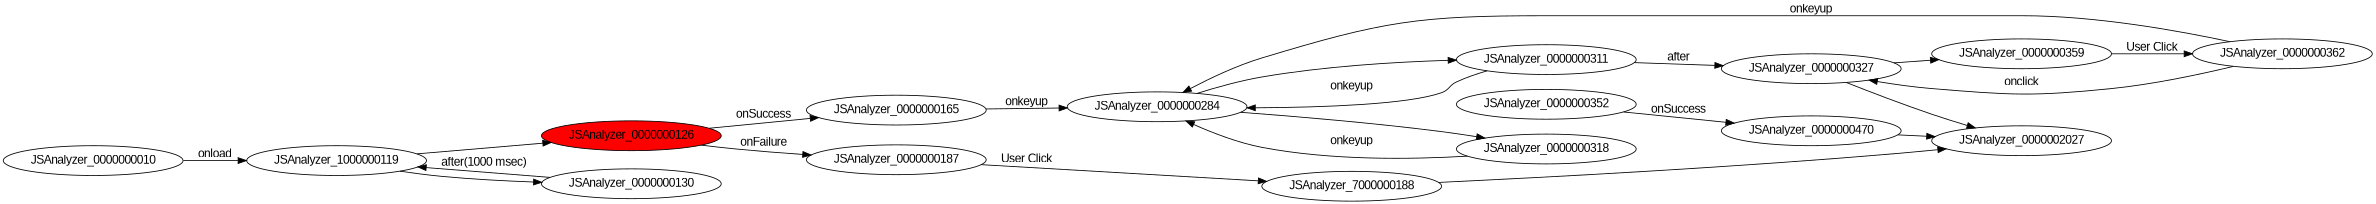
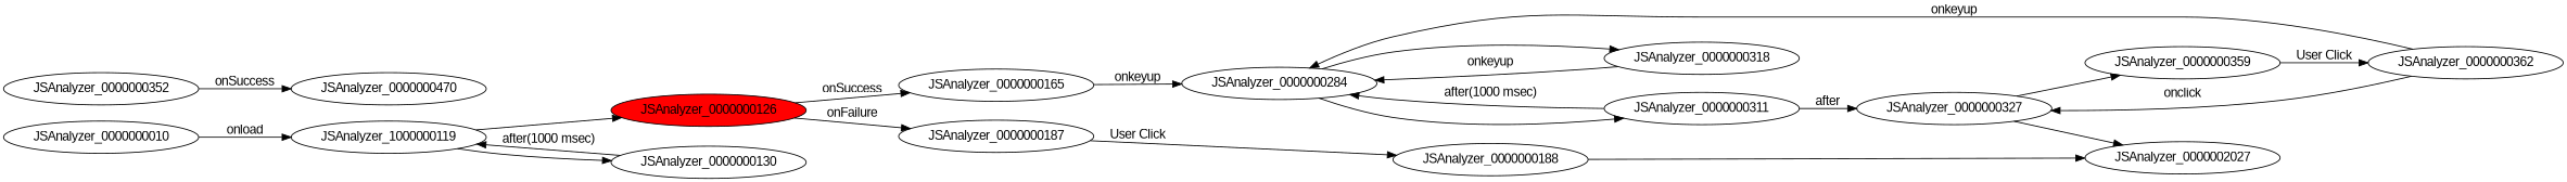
  digraph {
    fontname="Liberation Sans"
    rankdir=LR
    node [fontname="Liberation Sans"]
    edge [fontname="Liberation Sans"]
    n1 [label=JSAnalyzer_1000000119]
    JSAnalyzer_0000000010
    JSAnalyzer_0000000126 [fillcolor=red style=filled]
    JSAnalyzer_0000000130
    JSAnalyzer_0000000165
    n6 [label=JSAnalyzer_0000000187]
    JSAnalyzer_0000000284
-   JSAnalyzer_0000000188 [label=JSAnalyzer_7000000188]
+   JSAnalyzer_0000000188
    JSAnalyzer_0000000311
    JSAnalyzer_0000000318
    JSAnalyzer_0000002027
    JSAnalyzer_0000000327
    JSAnalyzer_0000000359
    JSAnalyzer_0000000352
    JSAnalyzer_0000000470
    JSAnalyzer_0000000362
    n1 -> JSAnalyzer_0000000126
    n1 -> JSAnalyzer_0000000130
    JSAnalyzer_0000000010 -> n1 [label=onload]
    JSAnalyzer_0000000126 -> JSAnalyzer_0000000165 [label=onSuccess]
    JSAnalyzer_0000000126 -> n6 [label=onFailure]
    JSAnalyzer_0000000130 -> n1 [label="after(1000 msec)"]
    JSAnalyzer_0000000165 -> JSAnalyzer_0000000284 [label=onkeyup]
    n6 -> JSAnalyzer_0000000188 [label="User Click"]
    JSAnalyzer_0000000284 -> JSAnalyzer_0000000311
    JSAnalyzer_0000000284 -> JSAnalyzer_0000000318
    JSAnalyzer_0000000188 -> JSAnalyzer_0000002027
-   JSAnalyzer_0000000311 -> JSAnalyzer_0000000284 [label=onkeyup]
+   JSAnalyzer_0000000311 -> JSAnalyzer_0000000284 [label="after(1000 msec)"]
    JSAnalyzer_0000000311 -> JSAnalyzer_0000000327 [label=after]
    JSAnalyzer_0000000318 -> JSAnalyzer_0000000284 [label=onkeyup]
    JSAnalyzer_0000000327 -> JSAnalyzer_0000002027
    JSAnalyzer_0000000327 -> JSAnalyzer_0000000359
    JSAnalyzer_0000000359 -> JSAnalyzer_0000000362 [label="User Click"]
    JSAnalyzer_0000000352 -> JSAnalyzer_0000000470 [label=onSuccess]
-   JSAnalyzer_0000000470 -> JSAnalyzer_0000002027
    JSAnalyzer_0000000362 -> JSAnalyzer_0000000284 [label=onkeyup]
    JSAnalyzer_0000000362 -> JSAnalyzer_0000000327 [label=onclick]
  }
